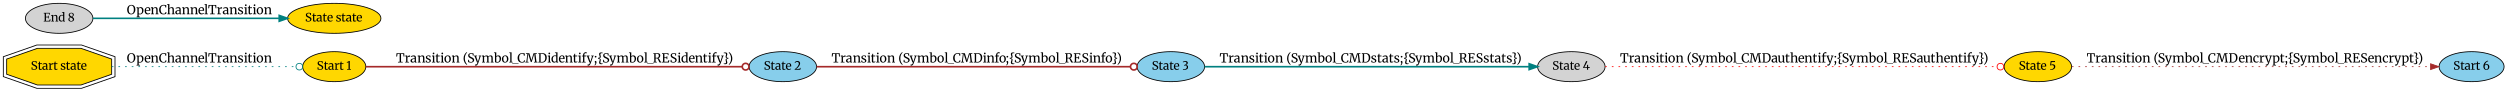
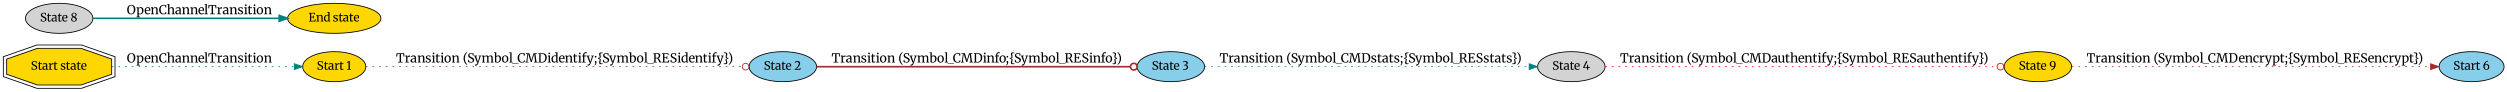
  digraph {
    fontname=Merriweather
    rankdir=LR
    node [fillcolor=gold fontname=Merriweather shape=ellipse style=filled]
    edge [arrowhead=odot color=teal fontname=Merriweather fontsize=15 style=dotted]
    n1 [label="Start state" shape=doubleoctagon]
    n2 [label="Start 1"]
    n3 [fillcolor=skyblue label="State 2"]
    n4 [fillcolor=skyblue label="State 3"]
    n5 [fillcolor=lightgrey label="State 4"]
-   n6 [label="State 5"]
+   n6 [label="State 9"]
    n7 [fillcolor=skyblue label="Start 6"]
-   n8 [fillcolor=lightgrey label="End 8"]
-   n9 [label="State state"]
-   n1 -> n2 [label=OpenChannelTransition]
-   n2 -> n3 [color=brown label="Transition (Symbol_CMDidentify;{Symbol_RESidentify})" style=bold]
+   n8 [fillcolor=lightgrey label="State 8"]
+   n9 [label="End state"]
+   n1 -> n2 [arrowhead=normal label=OpenChannelTransition]
+   n2 -> n3 [color=brown label="Transition (Symbol_CMDidentify;{Symbol_RESidentify})"]
    n3 -> n4 [color=brown label="Transition (Symbol_CMDinfo;{Symbol_RESinfo})" style=bold]
-   n4 -> n5 [arrowhead=normal label="Transition (Symbol_CMDstats;{Symbol_RESstats})" style=bold]
+   n4 -> n5 [arrowhead=normal label="Transition (Symbol_CMDstats;{Symbol_RESstats})"]
    n5 -> n6 [color=red label="Transition (Symbol_CMDauthentify;{Symbol_RESauthentify})"]
    n6 -> n7 [arrowhead=normal color=brown label="Transition (Symbol_CMDencrypt;{Symbol_RESencrypt})"]
    n8 -> n9 [arrowhead=normal label=OpenChannelTransition style=bold]
  }
